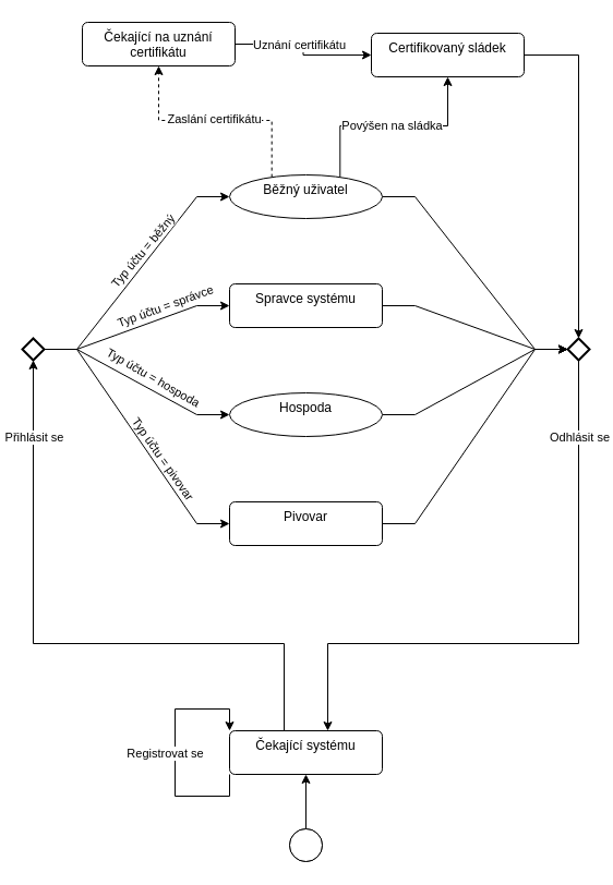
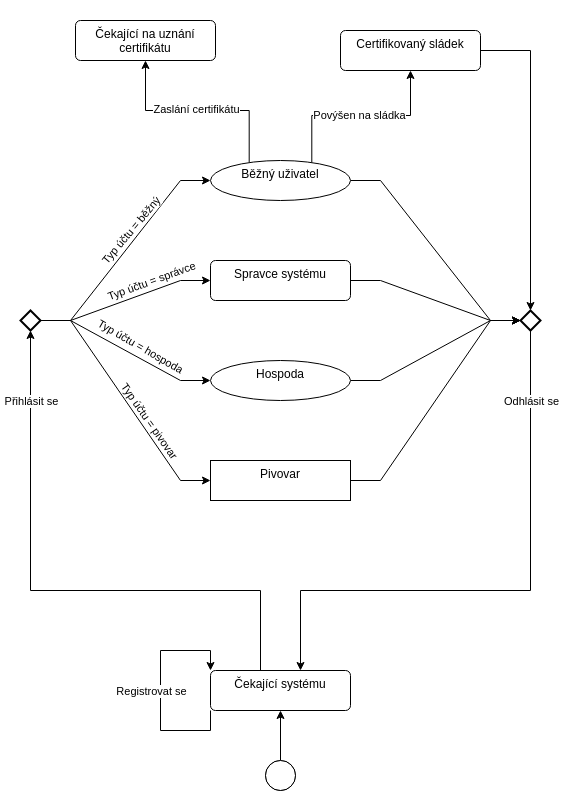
  <mxCell id="0" />
  <mxCell id="1" parent="0" />
  <mxCell id="2" style="edgeStyle=orthogonalEdgeStyle;rounded=0;orthogonalLoop=1;jettySize=auto;html=1;exitX=0.5;exitY=0;exitDx=0;exitDy=0;" parent="1" source="3" target="6" edge="1"><mxGeometry relative="1" as="geometry" /></mxCell>
  <mxCell id="3" value="" style="ellipse;fillColor=strokeColor;html=1;" parent="1" vertex="1"><mxGeometry x="265" y="760" width="30" height="30" as="geometry" /></mxCell>
  <mxCell id="4" style="edgeStyle=orthogonalEdgeStyle;rounded=0;orthogonalLoop=1;jettySize=auto;html=1;" parent="1" source="6" target="39" edge="1"><mxGeometry relative="1" as="geometry"><mxPoint x="30" y="330" as="targetPoint" /><Array as="points"><mxPoint x="260" y="590" /><mxPoint x="30" y="590" /></Array></mxGeometry></mxCell>
  <mxCell id="5" value="Přihlásit se" style="edgeLabel;html=1;align=center;verticalAlign=middle;resizable=0;points=[];" parent="4" vertex="1" connectable="0"><mxGeometry x="-0.05" y="3" relative="1" as="geometry"><mxPoint x="-39" y="-193" as="offset" /></mxGeometry></mxCell>
  <mxCell id="6" value="Čekající systému" style="html=1;align=center;verticalAlign=top;rounded=1;absoluteArcSize=1;arcSize=10;dashed=0;whiteSpace=wrap;" parent="1" vertex="1"><mxGeometry x="210" y="670" width="140" height="40" as="geometry" /></mxCell>
  <mxCell id="7" style="edgeStyle=orthogonalEdgeStyle;rounded=0;orthogonalLoop=1;jettySize=auto;html=1;exitX=0;exitY=1;exitDx=0;exitDy=0;entryX=0;entryY=0;entryDx=0;entryDy=0;" parent="1" source="6" target="6" edge="1"><mxGeometry relative="1" as="geometry"><Array as="points"><mxPoint x="210" y="730" /><mxPoint x="160" y="730" /><mxPoint x="160" y="650" /><mxPoint x="210" y="650" /></Array></mxGeometry></mxCell>
  <mxCell id="8" value="Registrovat se" style="edgeLabel;html=1;align=center;verticalAlign=middle;resizable=0;points=[];" parent="7" vertex="1" connectable="0"><mxGeometry x="-0.064" y="2" relative="1" as="geometry"><mxPoint x="-8" y="-7" as="offset" /></mxGeometry></mxCell>
  <mxCell id="9" style="edgeStyle=orthogonalEdgeStyle;rounded=0;orthogonalLoop=1;jettySize=auto;html=1;" parent="1" source="38" target="6" edge="1"><mxGeometry relative="1" as="geometry"><mxPoint x="530" y="330" as="sourcePoint" /><Array as="points"><mxPoint x="530" y="320" /><mxPoint x="530" y="590" /><mxPoint x="300" y="590" /></Array></mxGeometry></mxCell>
  <mxCell id="10" style="edgeStyle=entityRelationEdgeStyle;rounded=0;orthogonalLoop=1;jettySize=auto;html=1;exitX=1;exitY=0.5;exitDx=0;exitDy=0;" edge="1" parent="1" source="15" target="38"><mxGeometry relative="1" as="geometry"><mxPoint x="520" y="320" as="targetPoint" /></mxGeometry></mxCell>
  <mxCell id="11" style="edgeStyle=orthogonalEdgeStyle;rounded=0;orthogonalLoop=1;jettySize=auto;html=1;exitX=0.75;exitY=0;exitDx=0;exitDy=0;" edge="1" parent="1" source="15" target="18"><mxGeometry relative="1" as="geometry" /></mxCell>
  <mxCell id="12" value="Povýšen na sládka" style="edgeLabel;html=1;align=center;verticalAlign=middle;resizable=0;points=[];" vertex="1" connectable="0" parent="11"><mxGeometry x="0.077" y="-1" relative="1" as="geometry"><mxPoint x="-9" y="-2" as="offset" /></mxGeometry></mxCell>
- <mxCell id="13" style="edgeStyle=orthogonalEdgeStyle;rounded=0;orthogonalLoop=1;jettySize=auto;html=1;exitX=0.25;exitY=0;exitDx=0;exitDy=0;dashed=1;" edge="1" parent="1" source="15" target="34"><mxGeometry relative="1" as="geometry"><mxPoint x="180" y="90" as="targetPoint" /></mxGeometry></mxCell>
+ <mxCell id="13" style="edgeStyle=orthogonalEdgeStyle;rounded=0;orthogonalLoop=1;jettySize=auto;html=1;exitX=0.25;exitY=0;exitDx=0;exitDy=0;" edge="1" parent="1" source="15" target="34"><mxGeometry relative="1" as="geometry"><mxPoint x="180" y="90" as="targetPoint" /></mxGeometry></mxCell>
  <mxCell id="14" value="Zaslání certifikátu" style="edgeLabel;html=1;align=center;verticalAlign=middle;resizable=0;points=[];" vertex="1" connectable="0" parent="13"><mxGeometry x="-0.023" y="-2" relative="1" as="geometry"><mxPoint x="-4" as="offset" /></mxGeometry></mxCell>
  <mxCell id="15" value="Běžný uživatel" style="ellipse;html=1;align=center;verticalAlign=top;absoluteArcSize=1;arcSize=10;dashed=0;whiteSpace=wrap;" parent="1" vertex="1"><mxGeometry x="210" y="160" width="140" height="40" as="geometry" /></mxCell>
  <mxCell id="16" style="edgeStyle=entityRelationEdgeStyle;rounded=0;orthogonalLoop=1;jettySize=auto;html=1;exitX=1;exitY=0.5;exitDx=0;exitDy=0;" edge="1" parent="1" source="17" target="38"><mxGeometry relative="1" as="geometry"><mxPoint x="520" y="320" as="targetPoint" /></mxGeometry></mxCell>
  <mxCell id="17" value="Spravce systému" style="html=1;align=center;verticalAlign=top;rounded=1;absoluteArcSize=1;arcSize=10;dashed=0;whiteSpace=wrap;" parent="1" vertex="1"><mxGeometry x="210" y="260" width="140" height="40" as="geometry" /></mxCell>
  <mxCell id="18" value="Certifikovaný sládek" style="html=1;align=center;verticalAlign=top;rounded=1;absoluteArcSize=1;arcSize=10;dashed=0;whiteSpace=wrap;" parent="1" vertex="1"><mxGeometry x="340" y="30" width="140" height="40" as="geometry" /></mxCell>
  <mxCell id="19" style="edgeStyle=entityRelationEdgeStyle;rounded=0;orthogonalLoop=1;jettySize=auto;html=1;exitX=1;exitY=0.5;exitDx=0;exitDy=0;" edge="1" parent="1" source="20" target="38"><mxGeometry relative="1" as="geometry"><mxPoint x="520" y="320" as="targetPoint" /></mxGeometry></mxCell>
- <mxCell id="20" value="Pivovar" style="html=1;align=center;verticalAlign=top;rounded=1;absoluteArcSize=1;arcSize=10;dashed=0;whiteSpace=wrap;" parent="1" vertex="1"><mxGeometry x="210" y="460" width="140" height="40" as="geometry" /></mxCell>
+ <mxCell id="20" value="Pivovar" style="html=1;align=center;verticalAlign=top;absoluteArcSize=1;arcSize=10;dashed=0;whiteSpace=wrap;rounded=0;" parent="1" vertex="1"><mxGeometry x="210" y="460" width="140" height="40" as="geometry" /></mxCell>
  <mxCell id="21" style="edgeStyle=entityRelationEdgeStyle;rounded=0;orthogonalLoop=1;jettySize=auto;html=1;exitX=1;exitY=0.5;exitDx=0;exitDy=0;" edge="1" parent="1" source="22" target="38"><mxGeometry relative="1" as="geometry"><mxPoint x="520" y="320" as="targetPoint" /></mxGeometry></mxCell>
  <mxCell id="22" value="Hospoda" style="ellipse;html=1;align=center;verticalAlign=top;absoluteArcSize=1;arcSize=10;dashed=0;whiteSpace=wrap;" parent="1" vertex="1"><mxGeometry x="210" y="360" width="140" height="40" as="geometry" /></mxCell>
  <mxCell id="23" value="" style="ellipse;" parent="1" vertex="1"><mxGeometry x="265" y="760" width="30" height="30" as="geometry" /></mxCell>
  <mxCell id="24" style="edgeStyle=entityRelationEdgeStyle;rounded=0;orthogonalLoop=1;jettySize=auto;html=1;" edge="1" parent="1" source="39" target="20"><mxGeometry relative="1" as="geometry"><mxPoint x="40" y="320" as="sourcePoint" /></mxGeometry></mxCell>
  <mxCell id="25" value="Typ účtu = pivovar" style="edgeLabel;html=1;align=center;verticalAlign=middle;resizable=0;points=[];rotation=55;" vertex="1" connectable="0" parent="24"><mxGeometry x="0.276" y="1" relative="1" as="geometry"><mxPoint x="4" y="-8" as="offset" /></mxGeometry></mxCell>
  <mxCell id="26" style="edgeStyle=entityRelationEdgeStyle;rounded=0;orthogonalLoop=1;jettySize=auto;html=1;" edge="1" parent="1" source="39" target="22"><mxGeometry relative="1" as="geometry"><mxPoint x="50" y="300" as="sourcePoint" /></mxGeometry></mxCell>
  <mxCell id="27" value="Typ účtu = hospoda" style="edgeLabel;html=1;align=center;verticalAlign=middle;resizable=0;points=[];rotation=30;" vertex="1" connectable="0" parent="26"><mxGeometry x="0.273" y="3" relative="1" as="geometry"><mxPoint x="-9" y="-14" as="offset" /></mxGeometry></mxCell>
  <mxCell id="28" style="edgeStyle=entityRelationEdgeStyle;rounded=0;orthogonalLoop=1;jettySize=auto;html=1;" edge="1" parent="1" source="39" target="17"><mxGeometry relative="1" as="geometry"><mxPoint x="40" y="320" as="sourcePoint" /></mxGeometry></mxCell>
  <mxCell id="29" value="Typ účtu = správce" style="edgeLabel;html=1;align=center;verticalAlign=middle;resizable=0;points=[];rotation=-20;" vertex="1" connectable="0" parent="28"><mxGeometry x="0.217" y="1" relative="1" as="geometry"><mxPoint x="7" y="-12" as="offset" /></mxGeometry></mxCell>
  <mxCell id="30" style="edgeStyle=entityRelationEdgeStyle;rounded=0;orthogonalLoop=1;jettySize=auto;html=1;" edge="1" parent="1" source="39" target="15"><mxGeometry relative="1" as="geometry"><mxPoint x="40" y="320" as="sourcePoint" /></mxGeometry></mxCell>
  <mxCell id="31" value="Typ účtu = běžný" style="edgeLabel;html=1;align=center;verticalAlign=middle;resizable=0;points=[];rotation=-50;" vertex="1" connectable="0" parent="30"><mxGeometry x="0.228" y="-1" relative="1" as="geometry"><mxPoint x="-12" y="1" as="offset" /></mxGeometry></mxCell>
- <mxCell id="32" style="edgeStyle=orthogonalEdgeStyle;rounded=0;orthogonalLoop=1;jettySize=auto;html=1;exitX=1;exitY=0.5;exitDx=0;exitDy=0;" edge="1" parent="1" source="34" target="18"><mxGeometry relative="1" as="geometry" /></mxCell>
- <mxCell id="33" value="Uznání certifikátu" style="edgeLabel;html=1;align=center;verticalAlign=middle;resizable=0;points=[];" vertex="1" connectable="0" parent="32"><mxGeometry x="0.078" relative="1" as="geometry"><mxPoint x="-5" y="-10" as="offset" /></mxGeometry></mxCell>
  <mxCell id="34" value="Čekající na uznání certifikátu" style="html=1;align=center;verticalAlign=top;rounded=1;absoluteArcSize=1;arcSize=10;dashed=0;whiteSpace=wrap;" vertex="1" parent="1"><mxGeometry x="75" y="20" width="140" height="40" as="geometry" /></mxCell>
  <mxCell id="35" style="edgeStyle=orthogonalEdgeStyle;rounded=0;orthogonalLoop=1;jettySize=auto;html=1;exitX=1;exitY=0.5;exitDx=0;exitDy=0;" edge="1" parent="1" source="18" target="38"><mxGeometry relative="1" as="geometry"><mxPoint x="530" y="310" as="targetPoint" /></mxGeometry></mxCell>
  <mxCell id="36" value="" style="edgeStyle=orthogonalEdgeStyle;rounded=0;orthogonalLoop=1;jettySize=auto;html=1;" edge="1" parent="1" target="38"><mxGeometry relative="1" as="geometry"><mxPoint x="530" y="330" as="sourcePoint" /><Array as="points" /><mxPoint x="280" y="670" as="targetPoint" /></mxGeometry></mxCell>
  <mxCell id="37" value="Odhlásit se" style="edgeLabel;html=1;align=center;verticalAlign=middle;resizable=0;points=[];" vertex="1" connectable="0" parent="36"><mxGeometry x="-0.686" y="-3" relative="1" as="geometry"><mxPoint x="-3" y="73" as="offset" /></mxGeometry></mxCell>
  <mxCell id="38" value="" style="strokeWidth=2;html=1;shape=mxgraph.flowchart.decision;whiteSpace=wrap;" vertex="1" parent="1"><mxGeometry x="520" y="310" width="20" height="20" as="geometry" /></mxCell>
  <mxCell id="39" value="" style="strokeWidth=2;html=1;shape=mxgraph.flowchart.decision;whiteSpace=wrap;" vertex="1" parent="1"><mxGeometry x="20" y="310" width="20" height="20" as="geometry" /></mxCell>
